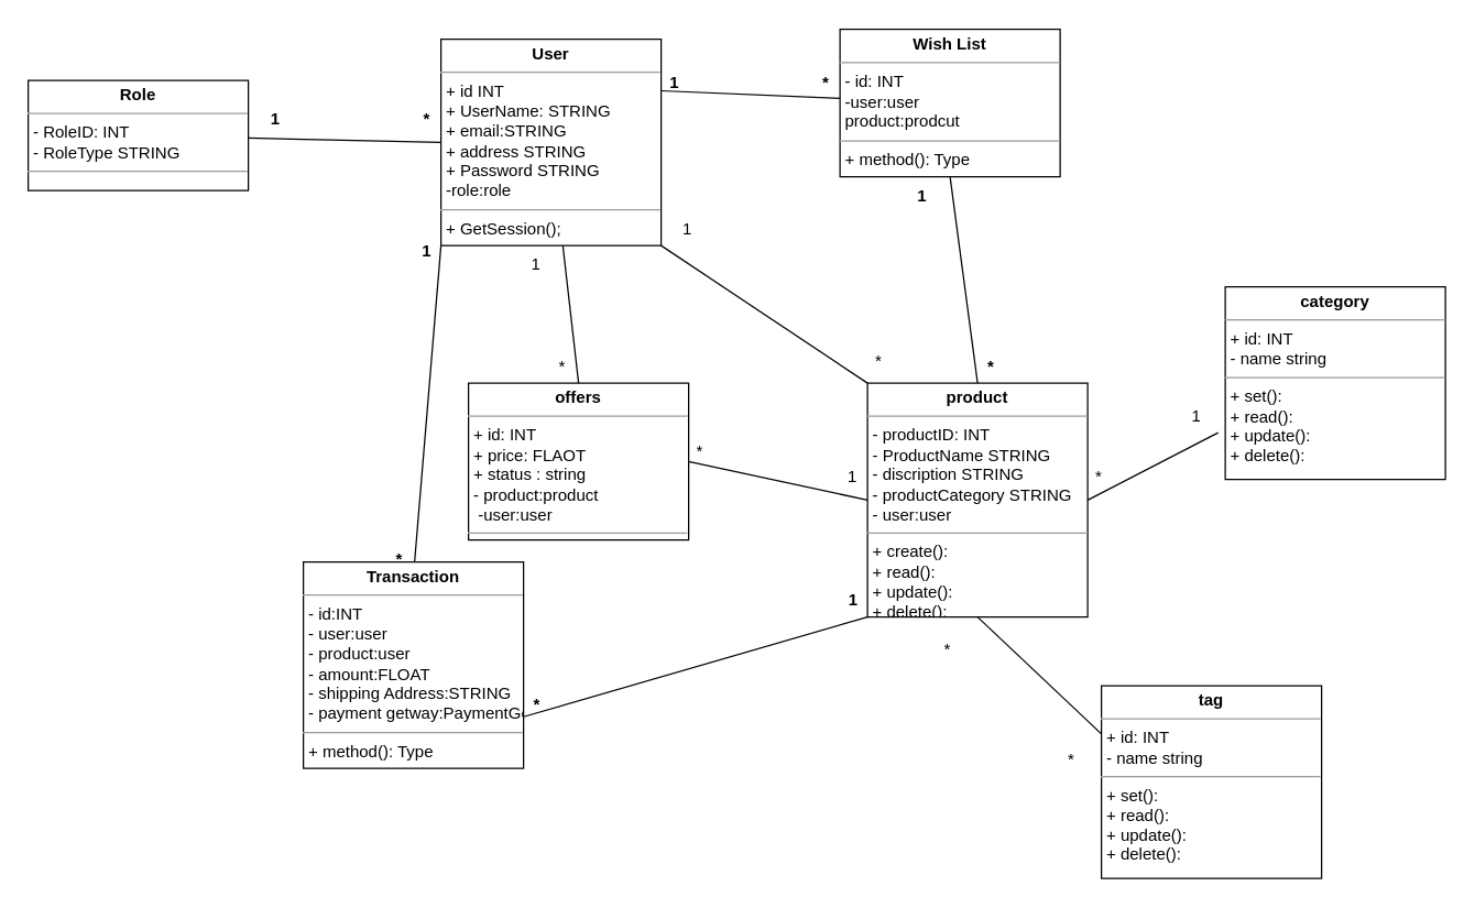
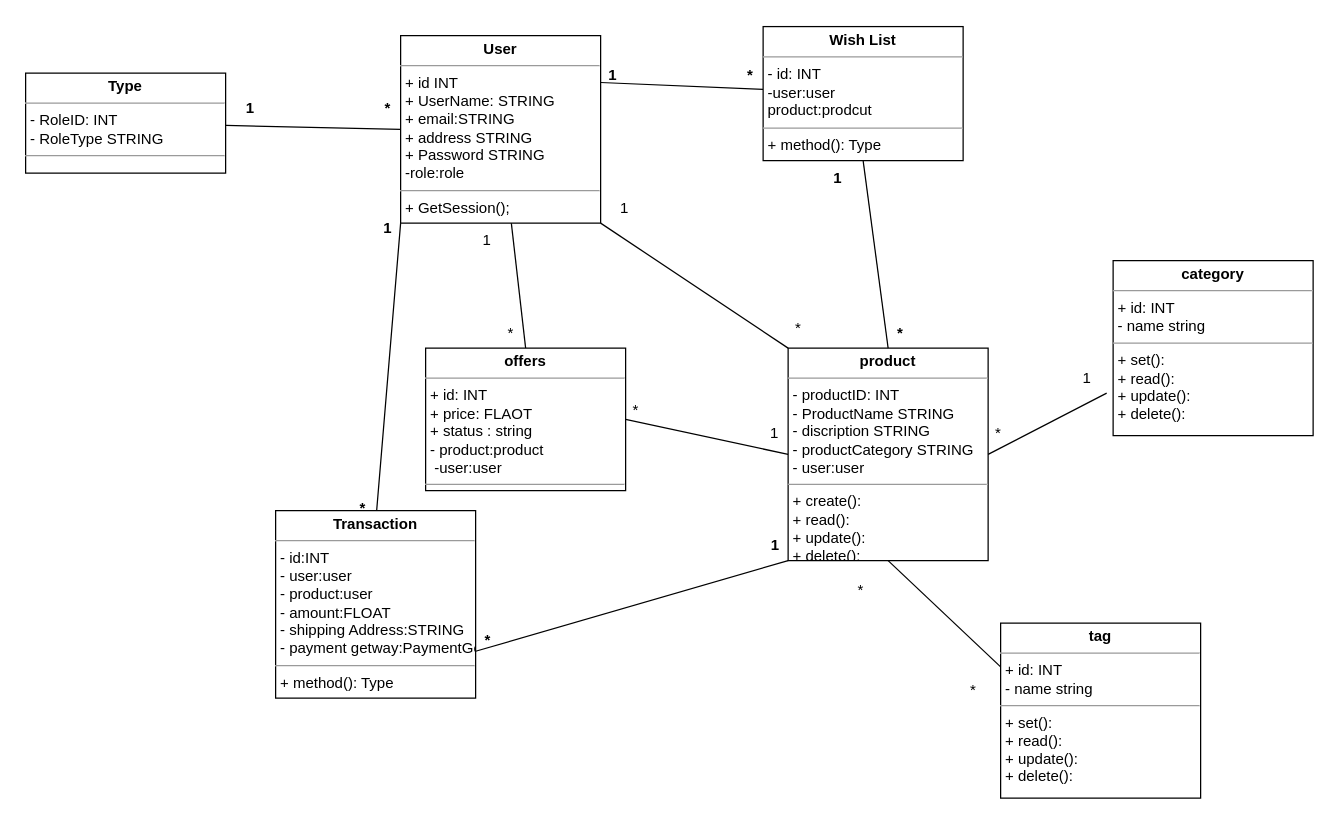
  <mxCell id="0" />
  <mxCell id="1" parent="0" />
  <mxCell id="2" style="edgeStyle=none;html=1;exitX=0;exitY=0.5;exitDx=0;exitDy=0;endArrow=none;endFill=0;" parent="1" source="7" target="8" edge="1"><mxGeometry relative="1" as="geometry"><mxPoint x="190" y="103.111" as="targetPoint" /></mxGeometry></mxCell>
  <mxCell id="3" style="edgeStyle=none;html=1;endArrow=none;endFill=0;entryX=0.5;entryY=0;entryDx=0;entryDy=0;" parent="1" source="7" target="16" edge="1"><mxGeometry relative="1" as="geometry"><mxPoint x="400" y="338" as="targetPoint" /><mxPoint x="610" y="190.5" as="sourcePoint" /></mxGeometry></mxCell>
  <mxCell id="4" style="edgeStyle=none;html=1;exitX=1;exitY=1;exitDx=0;exitDy=0;entryX=0;entryY=0;entryDx=0;entryDy=0;endArrow=none;endFill=0;" parent="1" source="7" target="13" edge="1"><mxGeometry relative="1" as="geometry" /></mxCell>
  <mxCell id="5" style="edgeStyle=none;html=1;exitX=1;exitY=0.25;exitDx=0;exitDy=0;endArrow=none;endFill=0;" parent="1" source="7" target="30" edge="1"><mxGeometry relative="1" as="geometry"><mxPoint x="610" y="65.769" as="targetPoint" /></mxGeometry></mxCell>
  <mxCell id="6" style="edgeStyle=none;html=1;exitX=0;exitY=1;exitDx=0;exitDy=0;endArrow=none;endFill=0;" parent="1" source="7" target="37" edge="1"><mxGeometry relative="1" as="geometry"><mxPoint x="300" y="418" as="targetPoint" /><Array as="points"><mxPoint x="300" y="418" /></Array></mxGeometry></mxCell>
  <mxCell id="7" value="&lt;p style=&quot;margin:0px;margin-top:4px;text-align:center;&quot;&gt;&lt;b&gt;User&lt;/b&gt;&lt;/p&gt;&lt;hr size=&quot;1&quot;&gt;&lt;p style=&quot;margin:0px;margin-left:4px;&quot;&gt;+ id INT&lt;/p&gt;&lt;p style=&quot;margin:0px;margin-left:4px;&quot;&gt;+ UserName: STRING&lt;/p&gt;&lt;p style=&quot;margin:0px;margin-left:4px;&quot;&gt;+ email:STRING&lt;/p&gt;&lt;p style=&quot;margin:0px;margin-left:4px;&quot;&gt;+ address STRING&lt;/p&gt;&lt;p style=&quot;margin:0px;margin-left:4px;&quot;&gt;+ Password STRING&lt;/p&gt;&lt;p style=&quot;margin:0px;margin-left:4px;&quot;&gt;-role:role&lt;/p&gt;&lt;hr size=&quot;1&quot;&gt;&lt;p style=&quot;margin:0px;margin-left:4px;&quot;&gt;+ GetSession();&lt;/p&gt;" style="verticalAlign=top;align=left;overflow=fill;fontSize=12;fontFamily=Helvetica;html=1;" parent="1" vertex="1"><mxGeometry x="320" y="28" width="160" height="150" as="geometry" /></mxCell>
- <mxCell id="8" value="&lt;p style=&quot;margin:0px;margin-top:4px;text-align:center;&quot;&gt;&lt;b&gt;Role&lt;/b&gt;&lt;/p&gt;&lt;hr size=&quot;1&quot;&gt;&lt;p style=&quot;margin:0px;margin-left:4px;&quot;&gt;- RoleID: INT&lt;/p&gt;&lt;p style=&quot;margin:0px;margin-left:4px;&quot;&gt;- RoleType STRING&lt;/p&gt;&lt;hr size=&quot;1&quot;&gt;&lt;p style=&quot;margin:0px;margin-left:4px;&quot;&gt;&lt;br&gt;&lt;/p&gt;" style="verticalAlign=top;align=left;overflow=fill;fontSize=12;fontFamily=Helvetica;html=1;" parent="1" vertex="1"><mxGeometry x="20" y="58" width="160" height="80" as="geometry" /></mxCell>
+ <mxCell id="8" value="&lt;p style=&quot;margin:0px;margin-top:4px;text-align:center;&quot;&gt;&lt;b&gt;Type&lt;/b&gt;&lt;/p&gt;&lt;hr size=&quot;1&quot;&gt;&lt;p style=&quot;margin:0px;margin-left:4px;&quot;&gt;- RoleID: INT&lt;/p&gt;&lt;p style=&quot;margin:0px;margin-left:4px;&quot;&gt;- RoleType STRING&lt;/p&gt;&lt;hr size=&quot;1&quot;&gt;&lt;p style=&quot;margin:0px;margin-left:4px;&quot;&gt;&lt;br&gt;&lt;/p&gt;" style="verticalAlign=top;align=left;overflow=fill;fontSize=12;fontFamily=Helvetica;html=1;" parent="1" vertex="1"><mxGeometry x="20" y="58" width="160" height="80" as="geometry" /></mxCell>
  <mxCell id="9" value="1" style="text;align=center;fontStyle=1;verticalAlign=middle;spacingLeft=3;spacingRight=3;strokeColor=none;rotatable=0;points=[[0,0.5],[1,0.5]];portConstraint=eastwest;" parent="1" vertex="1"><mxGeometry x="160" y="72" width="80" height="26" as="geometry" /></mxCell>
  <mxCell id="10" value="*" style="text;align=center;fontStyle=1;verticalAlign=middle;spacingLeft=3;spacingRight=3;strokeColor=none;rotatable=0;points=[[0,0.5],[1,0.5]];portConstraint=eastwest;" parent="1" vertex="1"><mxGeometry x="270" y="72" width="80" height="26" as="geometry" /></mxCell>
  <mxCell id="11" style="edgeStyle=none;html=1;exitX=1;exitY=0.5;exitDx=0;exitDy=0;endArrow=open;endFill=0;startArrow=none;" parent="1" source="27" target="14" edge="1"><mxGeometry relative="1" as="geometry"><mxPoint x="850" y="358" as="targetPoint" /></mxGeometry></mxCell>
  <mxCell id="12" style="edgeStyle=none;html=1;exitX=0.5;exitY=1;exitDx=0;exitDy=0;entryX=0;entryY=0.25;entryDx=0;entryDy=0;endArrow=none;endFill=0;" parent="1" source="13" target="15" edge="1"><mxGeometry relative="1" as="geometry" /></mxCell>
  <mxCell id="13" value="&lt;p style=&quot;margin:0px;margin-top:4px;text-align:center;&quot;&gt;&lt;b&gt;product&lt;/b&gt;&lt;/p&gt;&lt;hr size=&quot;1&quot;&gt;&lt;p style=&quot;margin:0px;margin-left:4px;&quot;&gt;- productID: INT&lt;/p&gt;&lt;p style=&quot;margin:0px;margin-left:4px;&quot;&gt;- ProductName STRING&lt;/p&gt;&lt;p style=&quot;margin:0px;margin-left:4px;&quot;&gt;- discription STRING&lt;/p&gt;&lt;p style=&quot;margin:0px;margin-left:4px;&quot;&gt;- productCategory STRING&lt;/p&gt;&lt;p style=&quot;margin:0px;margin-left:4px;&quot;&gt;&lt;span style=&quot;background-color: initial;&quot;&gt;- user:user&amp;nbsp;&lt;/span&gt;&lt;/p&gt;&lt;hr size=&quot;1&quot;&gt;&lt;p style=&quot;margin:0px;margin-left:4px;&quot;&gt;+ create():&amp;nbsp;&lt;/p&gt;&lt;p style=&quot;margin:0px;margin-left:4px;&quot;&gt;+ read():&amp;nbsp;&lt;br&gt;&lt;/p&gt;&lt;p style=&quot;margin:0px;margin-left:4px;&quot;&gt;+ update():&amp;nbsp;&lt;br&gt;&lt;/p&gt;&lt;p style=&quot;margin:0px;margin-left:4px;&quot;&gt;+ delete():&amp;nbsp;&lt;br&gt;&lt;/p&gt;&lt;p style=&quot;margin:0px;margin-left:4px;&quot;&gt;&lt;br&gt;&lt;/p&gt;" style="verticalAlign=top;align=left;overflow=fill;fontSize=12;fontFamily=Helvetica;html=1;" parent="1" vertex="1"><mxGeometry x="630" y="278" width="160" height="170" as="geometry" /></mxCell>
  <mxCell id="14" value="&lt;p style=&quot;margin:0px;margin-top:4px;text-align:center;&quot;&gt;&lt;b&gt;category&lt;/b&gt;&lt;/p&gt;&lt;hr size=&quot;1&quot;&gt;&lt;p style=&quot;margin:0px;margin-left:4px;&quot;&gt;+ id: INT&lt;/p&gt;&lt;p style=&quot;margin:0px;margin-left:4px;&quot;&gt;- name string&lt;/p&gt;&lt;hr size=&quot;1&quot;&gt;&lt;p style=&quot;margin:0px;margin-left:4px;&quot;&gt;+ set():&amp;nbsp;&lt;/p&gt;&lt;p style=&quot;margin:0px;margin-left:4px;&quot;&gt;+ read():&amp;nbsp;&lt;br&gt;&lt;/p&gt;&lt;p style=&quot;margin:0px;margin-left:4px;&quot;&gt;+ update():&amp;nbsp;&lt;br&gt;&lt;/p&gt;&lt;p style=&quot;margin:0px;margin-left:4px;&quot;&gt;+ delete():&amp;nbsp;&lt;br&gt;&lt;/p&gt;" style="verticalAlign=top;align=left;overflow=fill;fontSize=12;fontFamily=Helvetica;html=1;" parent="1" vertex="1"><mxGeometry x="890" y="208" width="160" height="140" as="geometry" /></mxCell>
  <mxCell id="15" value="&lt;p style=&quot;margin:0px;margin-top:4px;text-align:center;&quot;&gt;&lt;b&gt;tag&lt;/b&gt;&lt;/p&gt;&lt;hr size=&quot;1&quot;&gt;&lt;p style=&quot;margin:0px;margin-left:4px;&quot;&gt;+ id: INT&lt;/p&gt;&lt;p style=&quot;margin:0px;margin-left:4px;&quot;&gt;- name string&lt;/p&gt;&lt;hr size=&quot;1&quot;&gt;&lt;p style=&quot;margin:0px;margin-left:4px;&quot;&gt;+ set():&amp;nbsp;&lt;/p&gt;&lt;p style=&quot;margin:0px;margin-left:4px;&quot;&gt;+ read():&amp;nbsp;&lt;br&gt;&lt;/p&gt;&lt;p style=&quot;margin:0px;margin-left:4px;&quot;&gt;+ update():&amp;nbsp;&lt;br&gt;&lt;/p&gt;&lt;p style=&quot;margin:0px;margin-left:4px;&quot;&gt;+ delete():&amp;nbsp;&lt;br&gt;&lt;/p&gt;" style="verticalAlign=top;align=left;overflow=fill;fontSize=12;fontFamily=Helvetica;html=1;" parent="1" vertex="1"><mxGeometry x="800" y="498" width="160" height="140" as="geometry" /></mxCell>
  <mxCell id="16" value="&lt;p style=&quot;margin:0px;margin-top:4px;text-align:center;&quot;&gt;&lt;b&gt;offers&lt;/b&gt;&lt;/p&gt;&lt;hr size=&quot;1&quot;&gt;&lt;p style=&quot;margin:0px;margin-left:4px;&quot;&gt;+ id: INT&lt;/p&gt;&lt;p style=&quot;margin:0px;margin-left:4px;&quot;&gt;+ price: FLAOT&lt;/p&gt;&lt;p style=&quot;margin:0px;margin-left:4px;&quot;&gt;+ status : string&lt;/p&gt;&lt;p style=&quot;margin:0px;margin-left:4px;&quot;&gt;- product:product&lt;/p&gt;&lt;p style=&quot;margin:0px;margin-left:4px;&quot;&gt;&amp;nbsp;-user:user&lt;/p&gt;&lt;hr size=&quot;1&quot;&gt;&lt;p style=&quot;margin:0px;margin-left:4px;&quot;&gt;+ method(): Type&lt;/p&gt;" style="verticalAlign=top;align=left;overflow=fill;fontSize=12;fontFamily=Helvetica;html=1;" parent="1" vertex="1"><mxGeometry x="340" y="278" width="160" height="114" as="geometry" /></mxCell>
  <mxCell id="17" value="" style="endArrow=none;endFill=0;endSize=12;html=1;entryX=0;entryY=0.5;entryDx=0;entryDy=0;exitX=1;exitY=0.5;exitDx=0;exitDy=0;" parent="1" source="16" target="13" edge="1"><mxGeometry width="160" relative="1" as="geometry"><mxPoint x="490" y="388" as="sourcePoint" /><mxPoint x="640" y="398" as="targetPoint" /></mxGeometry></mxCell>
  <mxCell id="18" value="*" style="text;strokeColor=none;fillColor=none;align=left;verticalAlign=top;spacingLeft=4;spacingRight=4;overflow=hidden;rotatable=0;points=[[0,0.5],[1,0.5]];portConstraint=eastwest;" parent="1" vertex="1"><mxGeometry x="500" y="314" width="100" height="26" as="geometry" /></mxCell>
  <mxCell id="19" value="1" style="text;strokeColor=none;fillColor=none;align=left;verticalAlign=top;spacingLeft=4;spacingRight=4;overflow=hidden;rotatable=0;points=[[0,0.5],[1,0.5]];portConstraint=eastwest;" parent="1" vertex="1"><mxGeometry x="610" y="332" width="100" height="26" as="geometry" /></mxCell>
  <mxCell id="20" value="1" style="text;strokeColor=none;fillColor=none;align=left;verticalAlign=top;spacingLeft=4;spacingRight=4;overflow=hidden;rotatable=0;points=[[0,0.5],[1,0.5]];portConstraint=eastwest;" parent="1" vertex="1"><mxGeometry x="380" y="178" width="100" height="26" as="geometry" /></mxCell>
  <mxCell id="21" value="*" style="text;strokeColor=none;fillColor=none;align=left;verticalAlign=top;spacingLeft=4;spacingRight=4;overflow=hidden;rotatable=0;points=[[0,0.5],[1,0.5]];portConstraint=eastwest;" parent="1" vertex="1"><mxGeometry x="400" y="252" width="100" height="26" as="geometry" /></mxCell>
  <mxCell id="22" value="1" style="text;strokeColor=none;fillColor=none;align=left;verticalAlign=top;spacingLeft=4;spacingRight=4;overflow=hidden;rotatable=0;points=[[0,0.5],[1,0.5]];portConstraint=eastwest;" parent="1" vertex="1"><mxGeometry x="490" y="152" width="100" height="26" as="geometry" /></mxCell>
  <mxCell id="23" value="*" style="text;strokeColor=none;fillColor=none;align=left;verticalAlign=top;spacingLeft=4;spacingRight=4;overflow=hidden;rotatable=0;points=[[0,0.5],[1,0.5]];portConstraint=eastwest;" parent="1" vertex="1"><mxGeometry x="630" y="248" width="100" height="26" as="geometry" /></mxCell>
  <mxCell id="24" value="*" style="text;strokeColor=none;fillColor=none;align=left;verticalAlign=top;spacingLeft=4;spacingRight=4;overflow=hidden;rotatable=0;points=[[0,0.5],[1,0.5]];portConstraint=eastwest;" parent="1" vertex="1"><mxGeometry x="770" y="538" width="100" height="26" as="geometry" /></mxCell>
  <mxCell id="25" value="*" style="text;strokeColor=none;fillColor=none;align=left;verticalAlign=top;spacingLeft=4;spacingRight=4;overflow=hidden;rotatable=0;points=[[0,0.5],[1,0.5]];portConstraint=eastwest;" parent="1" vertex="1"><mxGeometry x="680" y="458" width="100" height="26" as="geometry" /></mxCell>
  <mxCell id="26" value="" style="edgeStyle=none;html=1;exitX=1;exitY=0.5;exitDx=0;exitDy=0;endArrow=none;endFill=0;" parent="1" source="13" target="27" edge="1"><mxGeometry relative="1" as="geometry"><mxPoint x="890" y="315.778" as="targetPoint" /><mxPoint x="790" y="363" as="sourcePoint" /></mxGeometry></mxCell>
  <mxCell id="27" value="1" style="text;strokeColor=none;fillColor=none;align=left;verticalAlign=top;spacingLeft=4;spacingRight=4;overflow=hidden;rotatable=0;points=[[0,0.5],[1,0.5]];portConstraint=eastwest;" parent="1" vertex="1"><mxGeometry x="860" y="288" width="100" height="26" as="geometry" /></mxCell>
  <mxCell id="28" value="*" style="text;strokeColor=none;fillColor=none;align=left;verticalAlign=top;spacingLeft=4;spacingRight=4;overflow=hidden;rotatable=0;points=[[0,0.5],[1,0.5]];portConstraint=eastwest;" parent="1" vertex="1"><mxGeometry x="790" y="332" width="100" height="26" as="geometry" /></mxCell>
  <mxCell id="29" style="edgeStyle=none;html=1;exitX=0.5;exitY=1;exitDx=0;exitDy=0;entryX=0.5;entryY=0;entryDx=0;entryDy=0;endArrow=none;endFill=0;" parent="1" source="30" target="13" edge="1"><mxGeometry relative="1" as="geometry" /></mxCell>
  <mxCell id="30" value="&lt;p style=&quot;margin:0px;margin-top:4px;text-align:center;&quot;&gt;&lt;b&gt;Wish List&lt;/b&gt;&lt;/p&gt;&lt;hr size=&quot;1&quot;&gt;&lt;p style=&quot;margin:0px;margin-left:4px;&quot;&gt;- id: INT&lt;/p&gt;&lt;p style=&quot;margin:0px;margin-left:4px;&quot;&gt;-user:user&lt;/p&gt;&lt;p style=&quot;margin:0px;margin-left:4px;&quot;&gt;product:prodcut&lt;/p&gt;&lt;hr size=&quot;1&quot;&gt;&lt;p style=&quot;margin:0px;margin-left:4px;&quot;&gt;+ method(): Type&lt;/p&gt;" style="verticalAlign=top;align=left;overflow=fill;fontSize=12;fontFamily=Helvetica;html=1;" parent="1" vertex="1"><mxGeometry x="610" y="20.77" width="160" height="107.23" as="geometry" /></mxCell>
  <mxCell id="31" value="1" style="text;align=center;fontStyle=1;verticalAlign=middle;spacingLeft=3;spacingRight=3;strokeColor=none;rotatable=0;points=[[0,0.5],[1,0.5]];portConstraint=eastwest;" parent="1" vertex="1"><mxGeometry x="450" y="46" width="80" height="26" as="geometry" /></mxCell>
  <mxCell id="32" value="*" style="text;align=center;fontStyle=1;verticalAlign=middle;spacingLeft=3;spacingRight=3;strokeColor=none;rotatable=0;points=[[0,0.5],[1,0.5]];portConstraint=eastwest;" parent="1" vertex="1"><mxGeometry x="560" y="46" width="80" height="26" as="geometry" /></mxCell>
  <mxCell id="33" value="1" style="text;align=center;fontStyle=1;verticalAlign=middle;spacingLeft=3;spacingRight=3;strokeColor=none;rotatable=0;points=[[0,0.5],[1,0.5]];portConstraint=eastwest;" parent="1" vertex="1"><mxGeometry x="630" y="128" width="80" height="26" as="geometry" /></mxCell>
  <mxCell id="34" value="*" style="text;align=center;fontStyle=1;verticalAlign=middle;spacingLeft=3;spacingRight=3;strokeColor=none;rotatable=0;points=[[0,0.5],[1,0.5]];portConstraint=eastwest;" parent="1" vertex="1"><mxGeometry x="680" y="252" width="80" height="26" as="geometry" /></mxCell>
  <mxCell id="35" value="*" style="text;align=center;fontStyle=1;verticalAlign=middle;spacingLeft=3;spacingRight=3;strokeColor=none;rotatable=0;points=[[0,0.5],[1,0.5]];portConstraint=eastwest;" parent="1" vertex="1"><mxGeometry x="250" y="392" width="80" height="26" as="geometry" /></mxCell>
  <mxCell id="36" style="edgeStyle=none;html=1;exitX=1;exitY=0.75;exitDx=0;exitDy=0;entryX=0;entryY=1;entryDx=0;entryDy=0;endArrow=none;endFill=0;" parent="1" source="37" target="13" edge="1"><mxGeometry relative="1" as="geometry" /></mxCell>
  <mxCell id="37" value="&lt;p style=&quot;margin:0px;margin-top:4px;text-align:center;&quot;&gt;&lt;b&gt;Transaction&lt;/b&gt;&lt;/p&gt;&lt;hr size=&quot;1&quot;&gt;&lt;p style=&quot;margin:0px;margin-left:4px;&quot;&gt;- id:INT&lt;/p&gt;&lt;p style=&quot;margin:0px;margin-left:4px;&quot;&gt;- user:user&lt;/p&gt;&lt;p style=&quot;margin:0px;margin-left:4px;&quot;&gt;- product:user&lt;/p&gt;&lt;p style=&quot;margin:0px;margin-left:4px;&quot;&gt;- amount:FLOAT&lt;/p&gt;&lt;p style=&quot;margin:0px;margin-left:4px;&quot;&gt;- shipping Address:STRING&lt;/p&gt;&lt;p style=&quot;margin:0px;margin-left:4px;&quot;&gt;- payment getway:PaymentGetWay&lt;/p&gt;&lt;hr size=&quot;1&quot;&gt;&lt;p style=&quot;margin:0px;margin-left:4px;&quot;&gt;+ method(): Type&lt;/p&gt;" style="verticalAlign=top;align=left;overflow=fill;fontSize=12;fontFamily=Helvetica;html=1;" parent="1" vertex="1"><mxGeometry x="220" y="408" width="160" height="150" as="geometry" /></mxCell>
  <mxCell id="38" value="1" style="text;align=center;fontStyle=1;verticalAlign=middle;spacingLeft=3;spacingRight=3;strokeColor=none;rotatable=0;points=[[0,0.5],[1,0.5]];portConstraint=eastwest;" parent="1" vertex="1"><mxGeometry x="270" y="168" width="80" height="26" as="geometry" /></mxCell>
  <mxCell id="39" value="*" style="text;align=center;fontStyle=1;verticalAlign=middle;spacingLeft=3;spacingRight=3;strokeColor=none;rotatable=0;points=[[0,0.5],[1,0.5]];portConstraint=eastwest;" parent="1" vertex="1"><mxGeometry x="350" y="498" width="80" height="26" as="geometry" /></mxCell>
  <mxCell id="40" value="1" style="text;align=center;fontStyle=1;verticalAlign=middle;spacingLeft=3;spacingRight=3;strokeColor=none;rotatable=0;points=[[0,0.5],[1,0.5]];portConstraint=eastwest;" parent="1" vertex="1"><mxGeometry x="580" y="422" width="80" height="26" as="geometry" /></mxCell>
